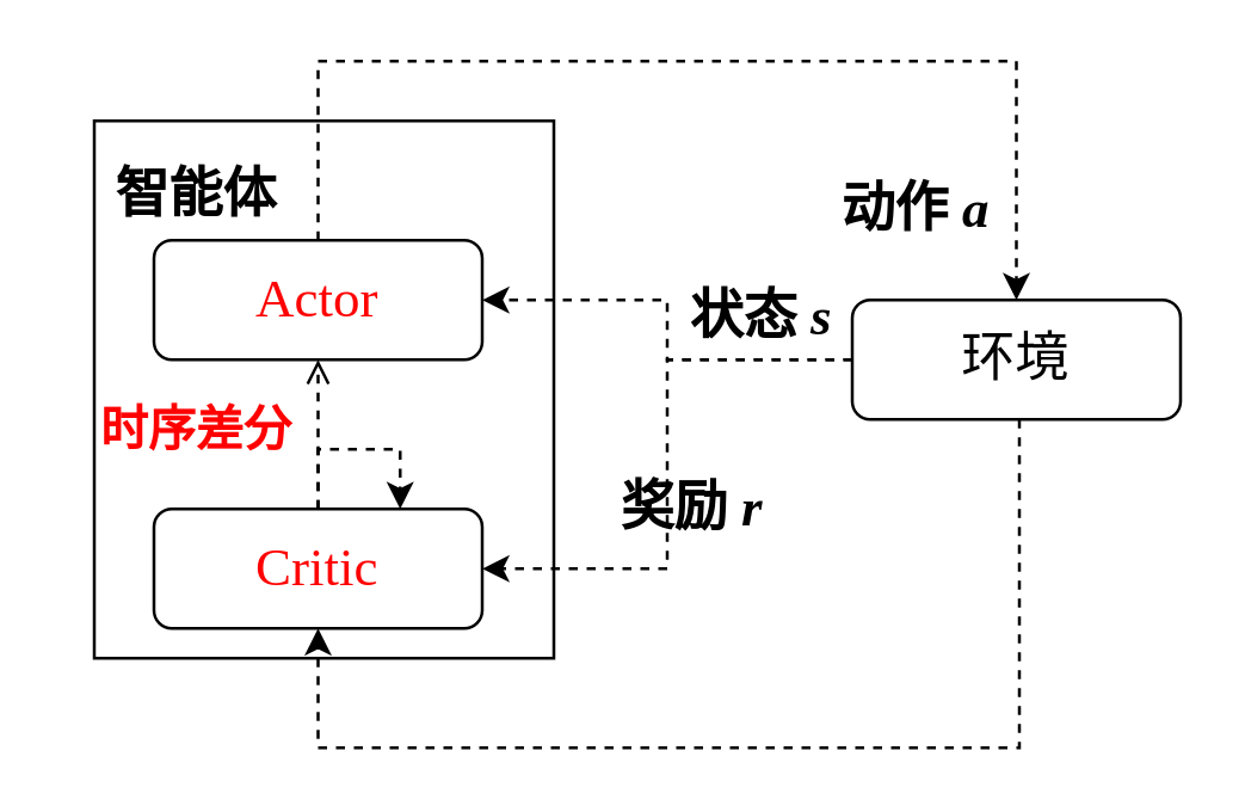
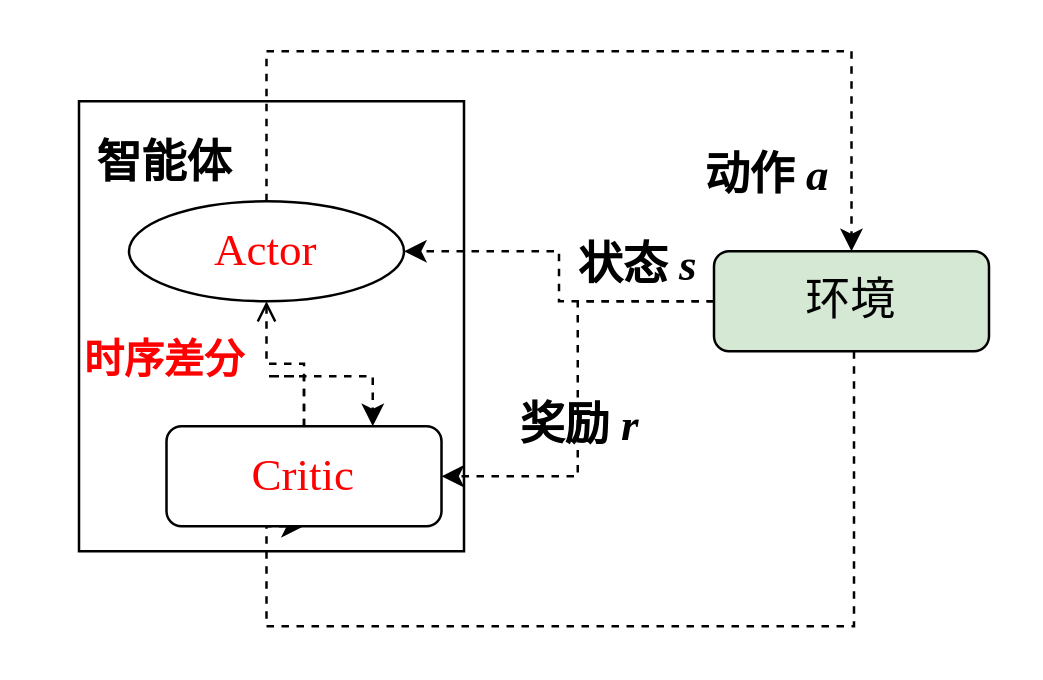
  <mxCell id="0" />
  <mxCell id="1" parent="0" />
  <mxCell id="2" value="" style="rounded=0;whiteSpace=wrap;html=1;" vertex="1" parent="1"><mxGeometry x="31" y="40" width="154" height="180" as="geometry" /></mxCell>
  <mxCell id="3" style="edgeStyle=orthogonalEdgeStyle;rounded=0;orthogonalLoop=1;jettySize=auto;html=1;dashed=1;" edge="1" parent="1" source="6" target="8"><mxGeometry relative="1" as="geometry" /></mxCell>
  <mxCell id="4" style="edgeStyle=orthogonalEdgeStyle;rounded=0;orthogonalLoop=1;jettySize=auto;html=1;entryX=1;entryY=0.5;entryDx=0;entryDy=0;dashed=1;" edge="1" parent="1" source="6" target="10"><mxGeometry relative="1" as="geometry" /></mxCell>
  <mxCell id="5" style="edgeStyle=orthogonalEdgeStyle;rounded=0;orthogonalLoop=1;jettySize=auto;html=1;entryX=0.5;entryY=1;entryDx=0;entryDy=0;dashed=1;" edge="1" parent="1" source="6" target="10"><mxGeometry relative="1" as="geometry"><Array as="points"><mxPoint x="341" y="250" /><mxPoint x="106" y="250" /></Array></mxGeometry></mxCell>
- <mxCell id="6" value="&lt;font size=&quot;4&quot; face=&quot;Times New Roman&quot;&gt;环境&lt;/font&gt;" style="rounded=1;whiteSpace=wrap;html=1;" vertex="1" parent="1"><mxGeometry x="285" y="100" width="110" height="40" as="geometry" /></mxCell>
+ <mxCell id="6" value="&lt;font size=&quot;4&quot; face=&quot;Times New Roman&quot;&gt;环境&lt;/font&gt;" style="rounded=1;whiteSpace=wrap;html=1;fillColor=#d5e8d4;" vertex="1" parent="1"><mxGeometry x="285" y="100" width="110" height="40" as="geometry" /></mxCell>
  <mxCell id="7" style="edgeStyle=orthogonalEdgeStyle;rounded=0;orthogonalLoop=1;jettySize=auto;html=1;entryX=0.5;entryY=0;entryDx=0;entryDy=0;dashed=1;" edge="1" parent="1" source="8" target="6"><mxGeometry relative="1" as="geometry"><Array as="points"><mxPoint x="106" y="20" /><mxPoint x="340" y="20" /></Array></mxGeometry></mxCell>
- <mxCell id="8" value="&lt;font color=&quot;#ff0000&quot; size=&quot;4&quot; face=&quot;Times New Roman&quot;&gt;Actor&lt;/font&gt;" style="rounded=1;whiteSpace=wrap;html=1;" vertex="1" parent="1"><mxGeometry x="51" y="80" width="110" height="40" as="geometry" /></mxCell>
+ <mxCell id="8" value="&lt;font color=&quot;#ff0000&quot; size=&quot;4&quot; face=&quot;Times New Roman&quot;&gt;Actor&lt;/font&gt;" style="ellipse;whiteSpace=wrap;html=1;" vertex="1" parent="1"><mxGeometry x="51" y="80" width="110" height="40" as="geometry" /></mxCell>
  <mxCell id="9" style="edgeStyle=orthogonalEdgeStyle;rounded=0;orthogonalLoop=1;jettySize=auto;html=1;entryX=0.5;entryY=1;entryDx=0;entryDy=0;dashed=1;endArrow=open;" edge="1" parent="1" source="10" target="8"><mxGeometry relative="1" as="geometry" /></mxCell>
- <mxCell id="10" value="&lt;font color=&quot;#ff0000&quot; size=&quot;4&quot; face=&quot;Times New Roman&quot;&gt;Critic&lt;/font&gt;" style="rounded=1;whiteSpace=wrap;html=1;" vertex="1" parent="1"><mxGeometry x="51" y="170" width="110" height="40" as="geometry" /></mxCell>
+ <mxCell id="10" value="&lt;font color=&quot;#ff0000&quot; size=&quot;4&quot; face=&quot;Times New Roman&quot;&gt;Critic&lt;/font&gt;" style="rounded=1;whiteSpace=wrap;html=1;" vertex="1" parent="1"><mxGeometry x="66" y="170" width="110" height="40" as="geometry" /></mxCell>
  <mxCell id="11" value="&lt;font style=&quot;font-size: 18px;&quot; face=&quot;Times New Roman&quot;&gt;&lt;b&gt;智能体&lt;/b&gt;&lt;/font&gt;" style="text;html=1;align=center;verticalAlign=middle;resizable=0;points=[];autosize=1;strokeColor=none;fillColor=none;" vertex="1" parent="1"><mxGeometry x="25" y="50" width="80" height="30" as="geometry" /></mxCell>
  <mxCell id="12" value="&lt;font size=&quot;1&quot; color=&quot;#ff0000&quot; face=&quot;Times New Roman&quot;&gt;&lt;b style=&quot;font-size: 16px;&quot;&gt;时序差分&lt;/b&gt;&lt;/font&gt;" style="text;html=1;align=center;verticalAlign=middle;resizable=0;points=[];autosize=1;strokeColor=none;fillColor=none;" vertex="1" parent="1"><mxGeometry x="20" y="128" width="90" height="30" as="geometry" /></mxCell>
  <mxCell id="13" style="edgeStyle=orthogonalEdgeStyle;rounded=0;orthogonalLoop=1;jettySize=auto;html=1;exitX=0.5;exitY=0;exitDx=0;exitDy=0;entryX=0.75;entryY=0;entryDx=0;entryDy=0;dashed=1;" edge="1" parent="1" source="10" target="10"><mxGeometry relative="1" as="geometry"><Array as="points"><mxPoint x="106" y="150" /><mxPoint x="134" y="150" /></Array></mxGeometry></mxCell>
  <mxCell id="14" value="&lt;font size=&quot;4&quot; face=&quot;Times New Roman&quot;&gt;&lt;b&gt;&amp;nbsp;状态 &lt;i&gt;s&lt;/i&gt;&lt;/b&gt;&lt;/font&gt;" style="text;html=1;align=center;verticalAlign=middle;resizable=0;points=[];autosize=1;strokeColor=none;fillColor=none;" vertex="1" parent="1"><mxGeometry x="212" y="91" width="80" height="30" as="geometry" /></mxCell>
  <mxCell id="15" value="&lt;font size=&quot;4&quot; face=&quot;Times New Roman&quot;&gt;&lt;b&gt;动作 &lt;i&gt;a&lt;/i&gt;&lt;/b&gt;&lt;/font&gt;" style="text;html=1;align=center;verticalAlign=middle;resizable=0;points=[];autosize=1;strokeColor=none;fillColor=none;" vertex="1" parent="1"><mxGeometry x="271" y="55" width="70" height="30" as="geometry" /></mxCell>
  <mxCell id="16" value="&lt;font size=&quot;4&quot; face=&quot;Times New Roman&quot;&gt;&lt;b&gt;奖励 &lt;i&gt;r&lt;/i&gt;&lt;/b&gt;&lt;/font&gt;" style="text;html=1;align=center;verticalAlign=middle;resizable=0;points=[];autosize=1;strokeColor=none;fillColor=none;" vertex="1" parent="1"><mxGeometry x="196" y="155" width="70" height="30" as="geometry" /></mxCell>
